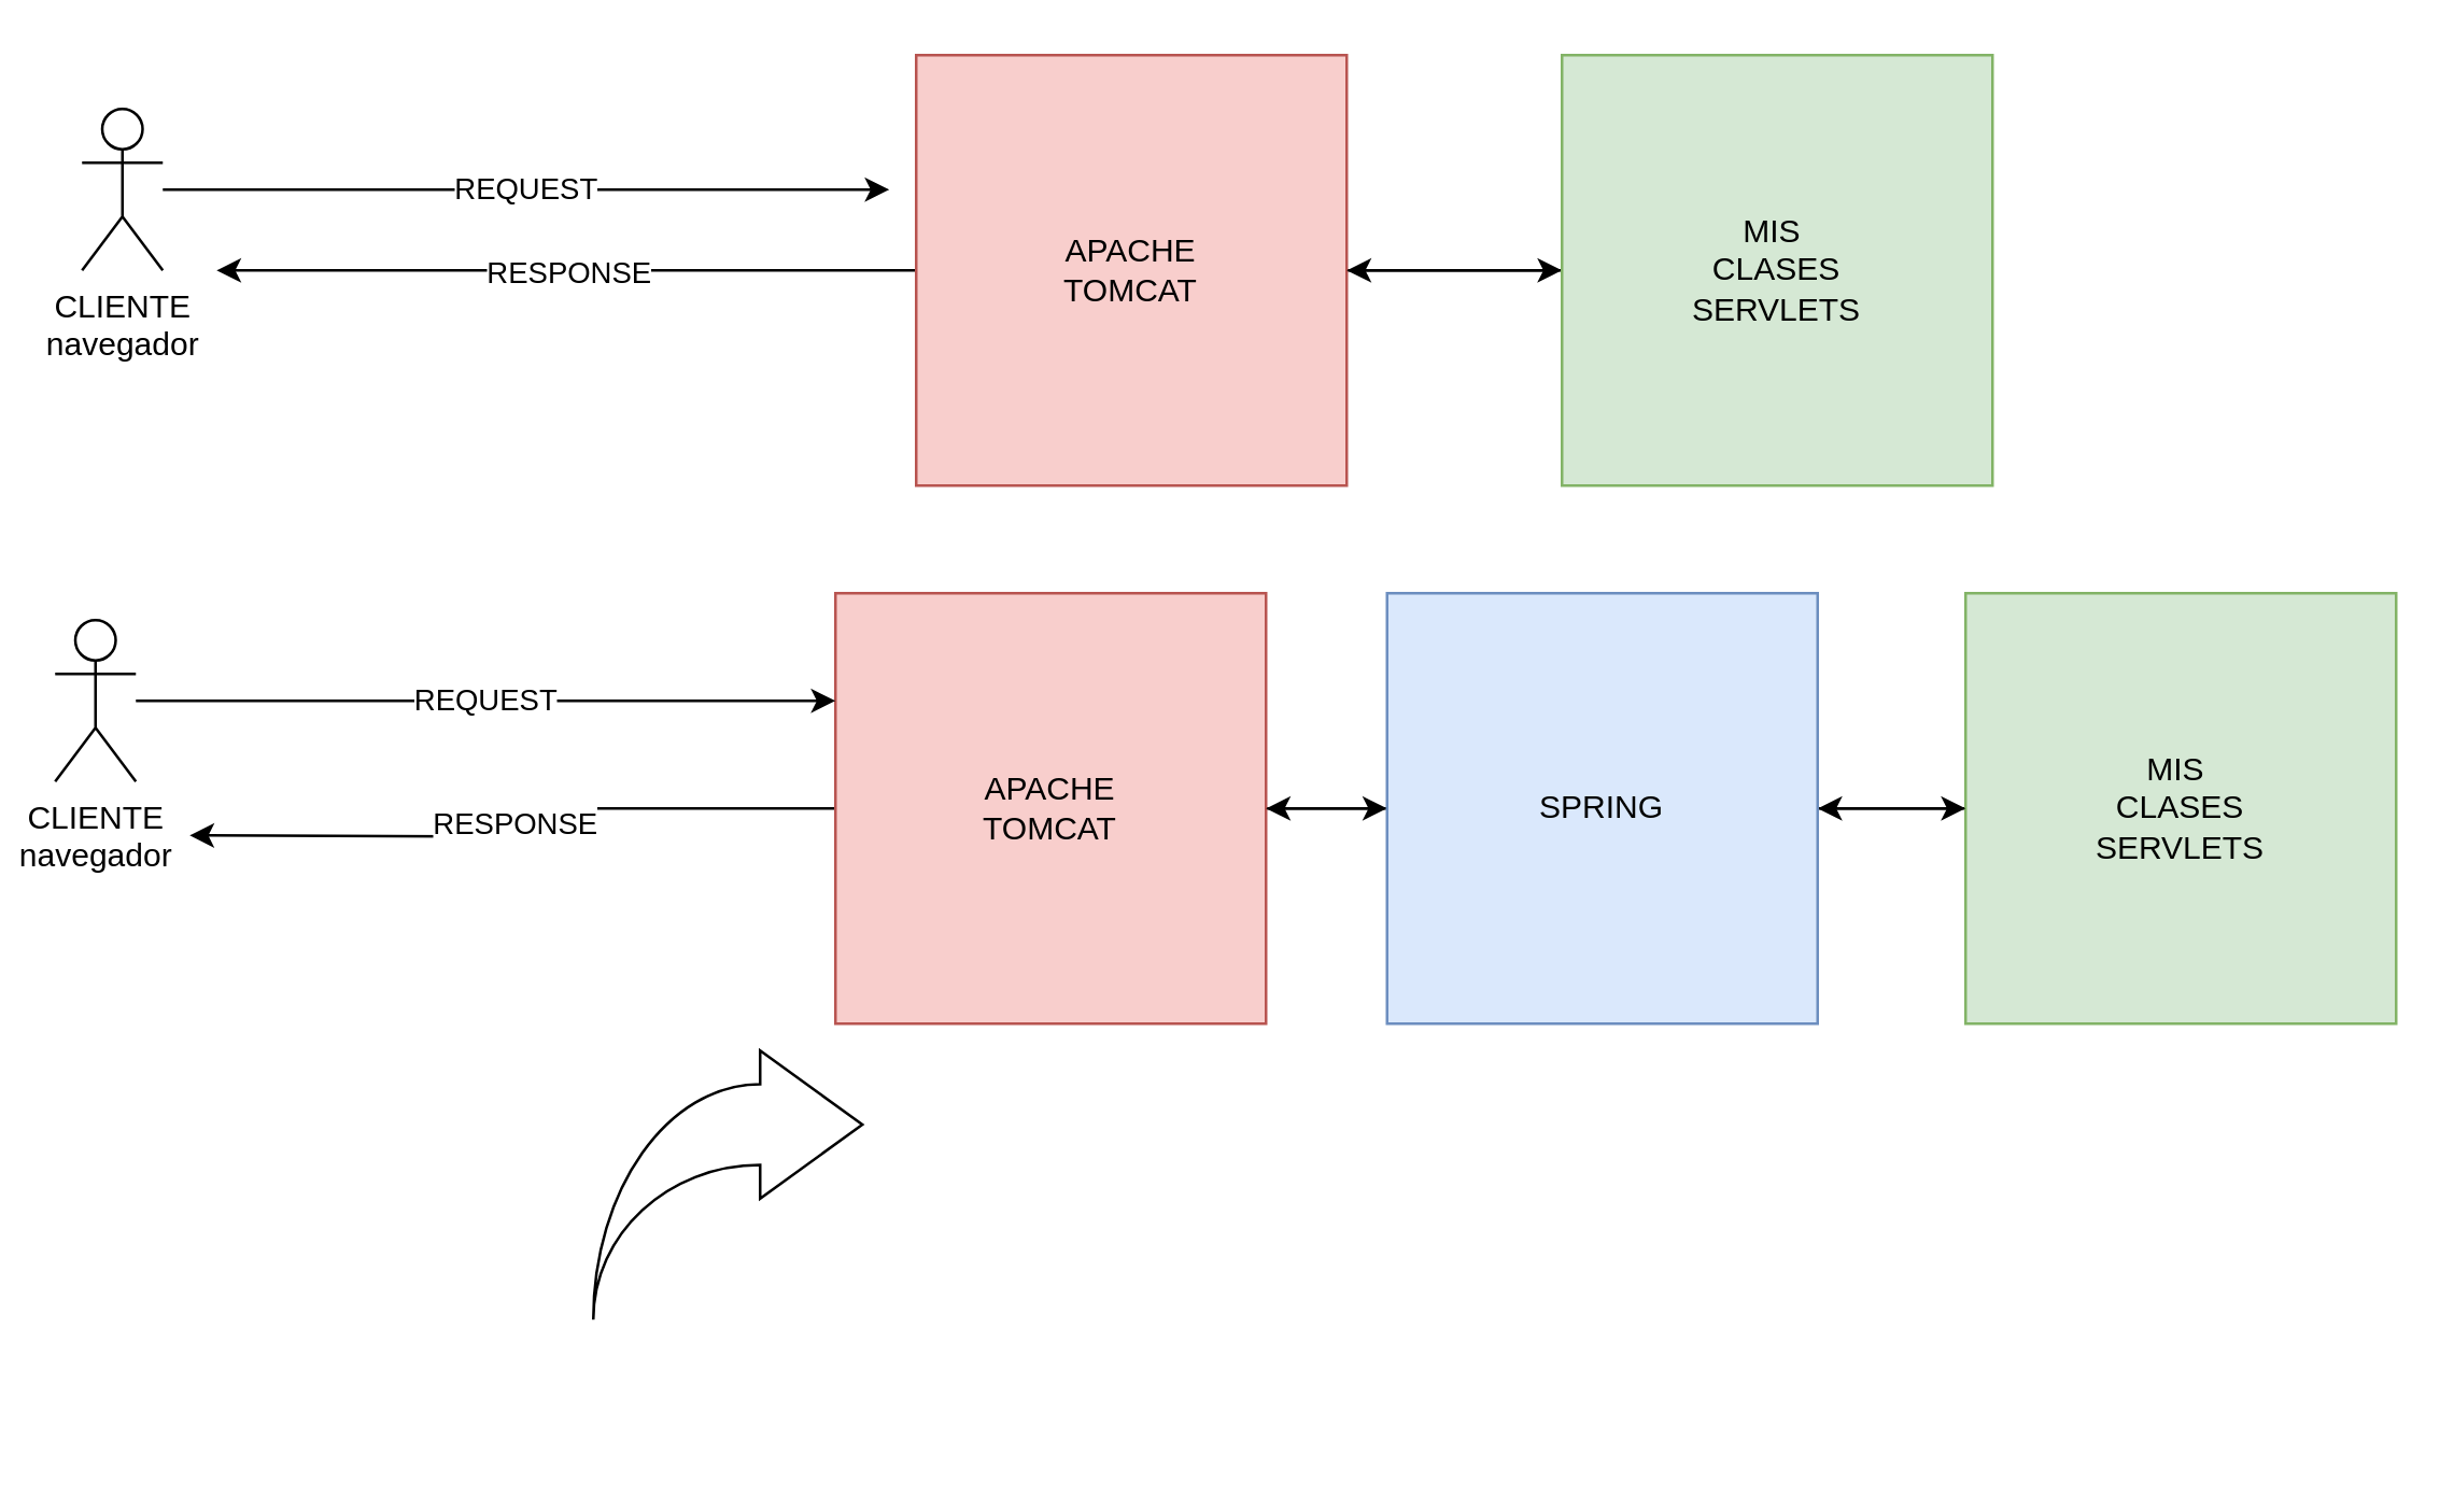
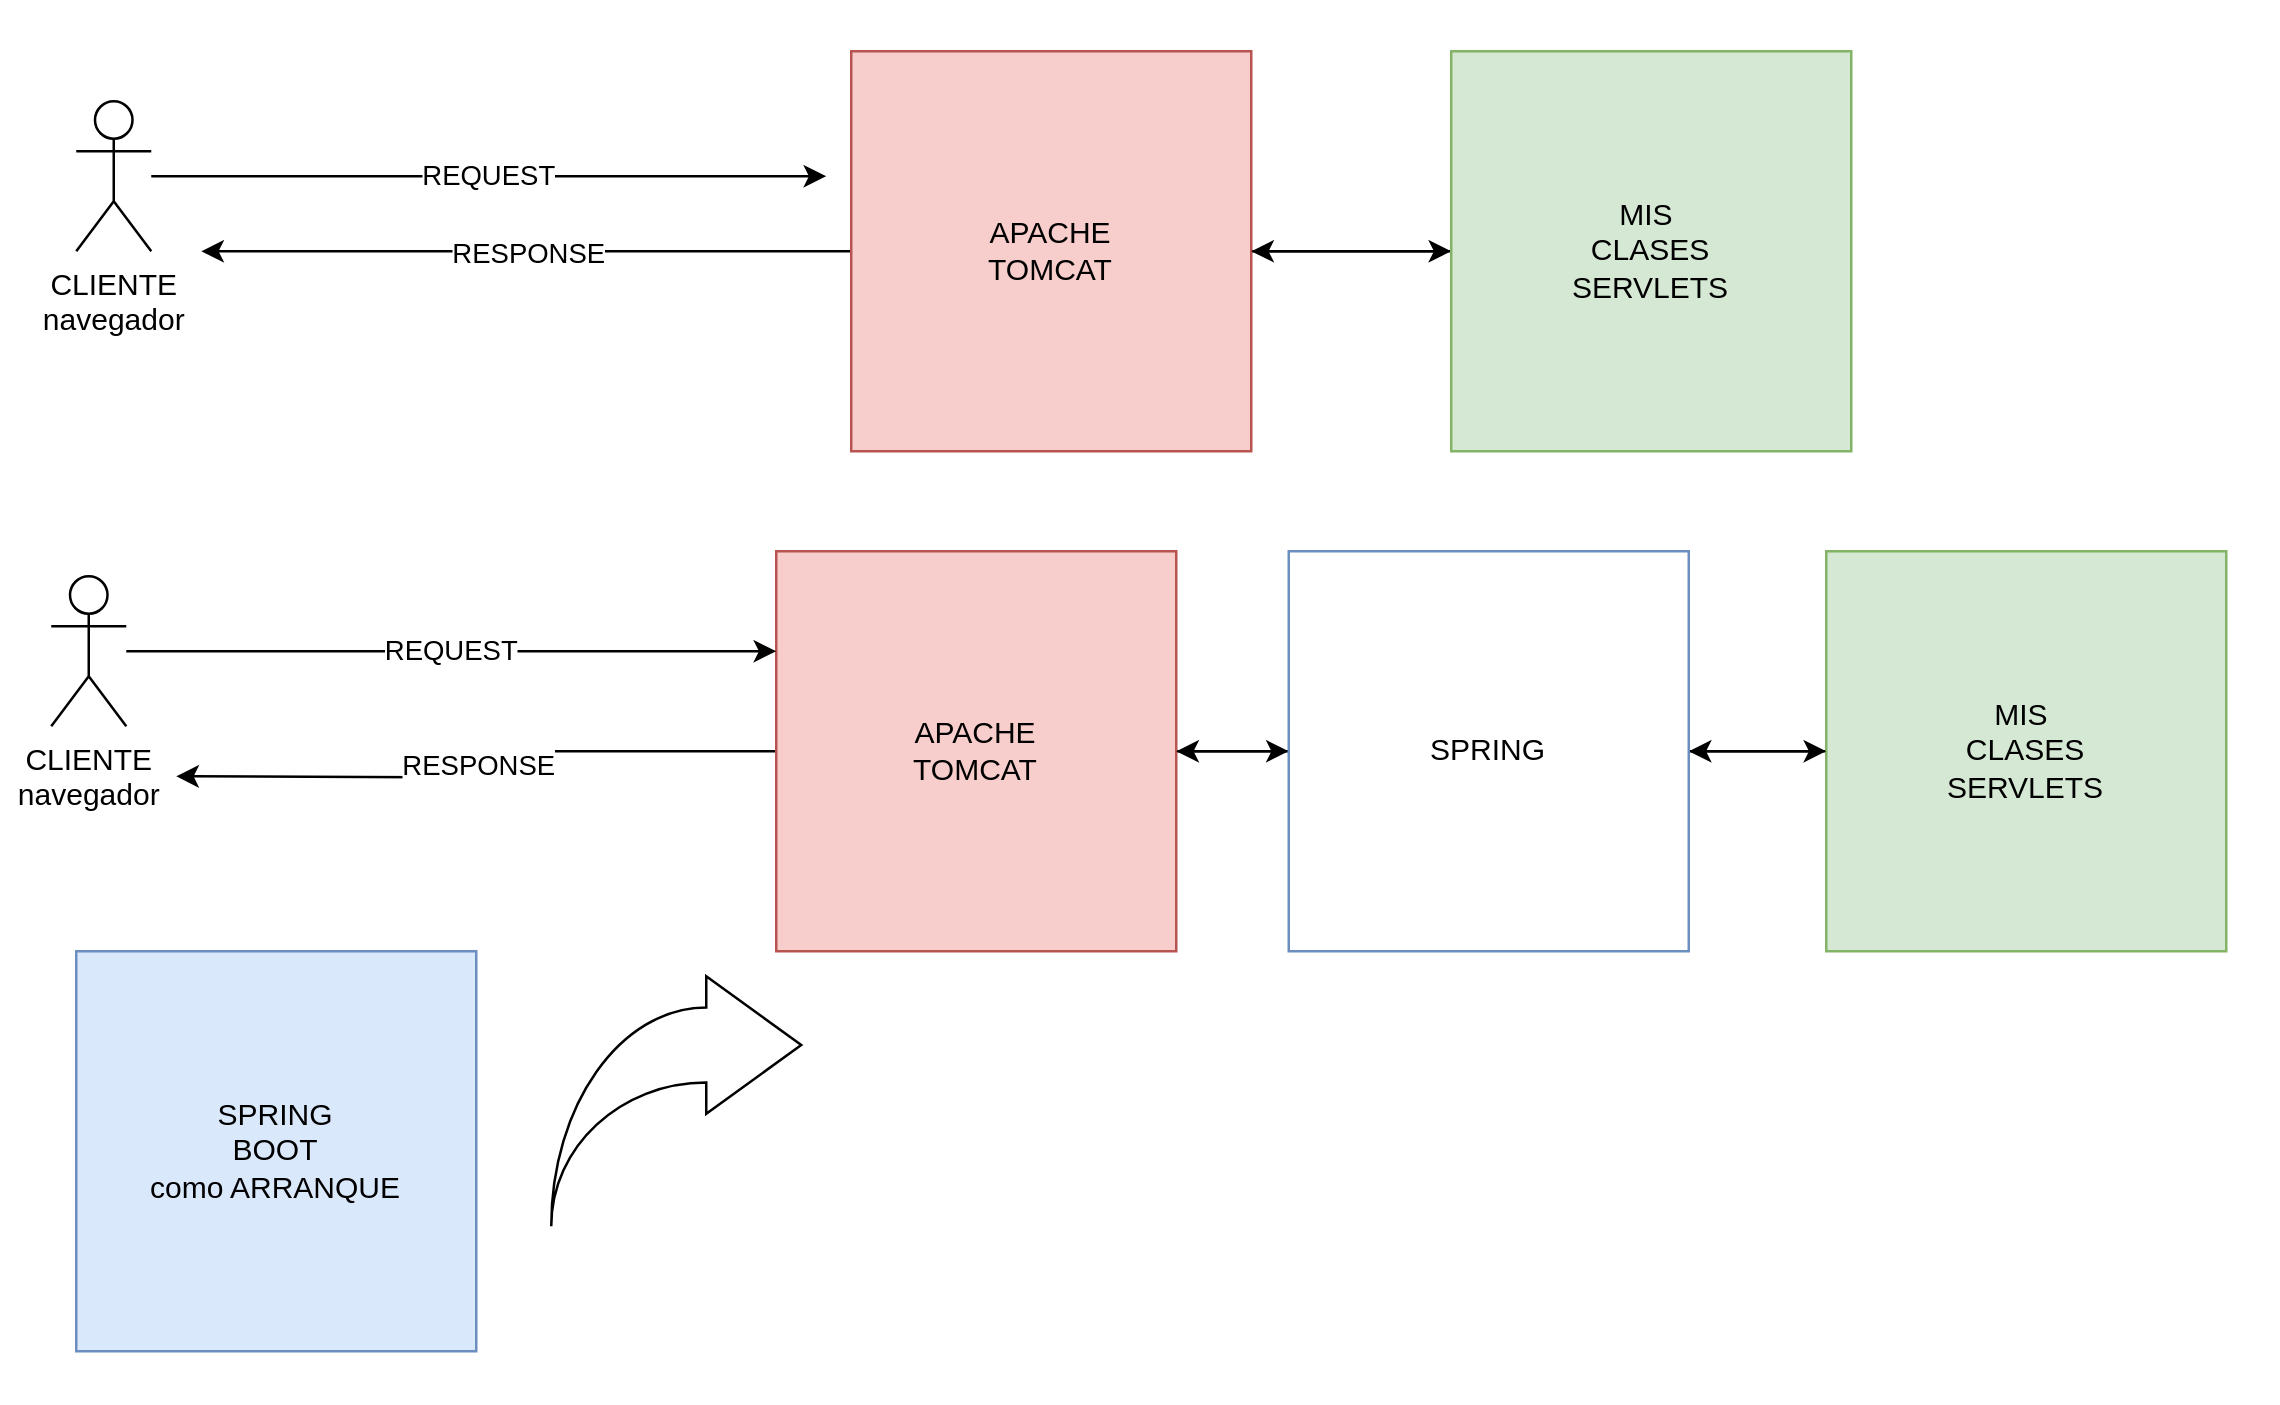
  <mxCell id="0" />
  <mxCell id="1" parent="0" />
  <mxCell id="2" value="REQUEST" style="edgeStyle=orthogonalEdgeStyle;rounded=0;orthogonalLoop=1;jettySize=auto;html=1;" edge="1" parent="1" source="3"><mxGeometry relative="1" as="geometry"><mxPoint x="330" y="70" as="targetPoint" /></mxGeometry></mxCell>
  <mxCell id="3" value="CLIENTE&lt;br&gt;navegador" style="shape=umlActor;verticalLabelPosition=bottom;verticalAlign=top;html=1;outlineConnect=0;" vertex="1" parent="1"><mxGeometry x="30" y="40" width="30" height="60" as="geometry" /></mxCell>
  <mxCell id="4" style="edgeStyle=orthogonalEdgeStyle;rounded=0;orthogonalLoop=1;jettySize=auto;html=1;entryX=0;entryY=0.5;entryDx=0;entryDy=0;" edge="1" parent="1" source="6" target="8"><mxGeometry relative="1" as="geometry" /></mxCell>
  <mxCell id="5" value="RESPONSE" style="edgeStyle=orthogonalEdgeStyle;rounded=0;orthogonalLoop=1;jettySize=auto;html=1;" edge="1" parent="1" source="6"><mxGeometry relative="1" as="geometry"><mxPoint x="80" y="100" as="targetPoint" /></mxGeometry></mxCell>
  <mxCell id="6" value="APACHE&lt;br&gt;TOMCAT" style="whiteSpace=wrap;html=1;aspect=fixed;fillColor=#f8cecc;strokeColor=#b85450;" vertex="1" parent="1"><mxGeometry x="340" y="20" width="160" height="160" as="geometry" /></mxCell>
  <mxCell id="7" style="edgeStyle=orthogonalEdgeStyle;rounded=0;orthogonalLoop=1;jettySize=auto;html=1;entryX=1;entryY=0.5;entryDx=0;entryDy=0;" edge="1" parent="1" source="8" target="6"><mxGeometry relative="1" as="geometry" /></mxCell>
  <mxCell id="8" value="MIS&amp;nbsp;&lt;br&gt;CLASES&lt;br&gt;SERVLETS" style="whiteSpace=wrap;html=1;aspect=fixed;fillColor=#d5e8d4;strokeColor=#82b366;" vertex="1" parent="1"><mxGeometry x="580" y="20" width="160" height="160" as="geometry" /></mxCell>
  <mxCell id="9" style="edgeStyle=orthogonalEdgeStyle;rounded=0;orthogonalLoop=1;jettySize=auto;html=1;entryX=0;entryY=0.5;entryDx=0;entryDy=0;" edge="1" parent="1" source="11" target="16"><mxGeometry relative="1" as="geometry" /></mxCell>
  <mxCell id="10" value="RESPONSE" style="edgeStyle=orthogonalEdgeStyle;rounded=0;orthogonalLoop=1;jettySize=auto;html=1;" edge="1" parent="1" source="11"><mxGeometry relative="1" as="geometry"><mxPoint x="70" y="310" as="targetPoint" /></mxGeometry></mxCell>
  <mxCell id="11" value="APACHE&lt;br&gt;TOMCAT" style="whiteSpace=wrap;html=1;aspect=fixed;fillColor=#f8cecc;strokeColor=#b85450;" vertex="1" parent="1"><mxGeometry x="310" y="220" width="160" height="160" as="geometry" /></mxCell>
  <mxCell id="12" style="edgeStyle=orthogonalEdgeStyle;rounded=0;orthogonalLoop=1;jettySize=auto;html=1;entryX=1;entryY=0.5;entryDx=0;entryDy=0;" edge="1" parent="1" source="13" target="16"><mxGeometry relative="1" as="geometry" /></mxCell>
  <mxCell id="13" value="MIS&amp;nbsp;&lt;br&gt;CLASES&lt;br&gt;SERVLETS" style="whiteSpace=wrap;html=1;aspect=fixed;fillColor=#d5e8d4;strokeColor=#82b366;" vertex="1" parent="1"><mxGeometry x="730" y="220" width="160" height="160" as="geometry" /></mxCell>
  <mxCell id="14" style="edgeStyle=orthogonalEdgeStyle;rounded=0;orthogonalLoop=1;jettySize=auto;html=1;" edge="1" parent="1" source="16" target="13"><mxGeometry relative="1" as="geometry" /></mxCell>
  <mxCell id="15" style="edgeStyle=orthogonalEdgeStyle;rounded=0;orthogonalLoop=1;jettySize=auto;html=1;entryX=1;entryY=0.5;entryDx=0;entryDy=0;" edge="1" parent="1" source="16" target="11"><mxGeometry relative="1" as="geometry" /></mxCell>
- <mxCell id="16" value="SPRING" style="whiteSpace=wrap;html=1;aspect=fixed;fillColor=#dae8fc;strokeColor=#6c8ebf;" vertex="1" parent="1"><mxGeometry x="515" y="220" width="160" height="160" as="geometry" /></mxCell>
+ <mxCell id="16" value="SPRING" style="whiteSpace=wrap;html=1;aspect=fixed;fillColor=#ffffff;strokeColor=#6c8ebf;" vertex="1" parent="1"><mxGeometry x="515" y="220" width="160" height="160" as="geometry" /></mxCell>
  <mxCell id="17" value="REQUEST" style="edgeStyle=orthogonalEdgeStyle;rounded=0;orthogonalLoop=1;jettySize=auto;html=1;entryX=0;entryY=0.25;entryDx=0;entryDy=0;" edge="1" parent="1" source="18" target="11"><mxGeometry relative="1" as="geometry" /></mxCell>
  <mxCell id="18" value="CLIENTE&lt;br&gt;navegador" style="shape=umlActor;verticalLabelPosition=bottom;verticalAlign=top;html=1;outlineConnect=0;" vertex="1" parent="1"><mxGeometry x="20" y="230" width="30" height="60" as="geometry" /></mxCell>
+ <mxCell id="19" value="SPRING&lt;br&gt;BOOT&lt;br&gt;como ARRANQUE" style="whiteSpace=wrap;html=1;aspect=fixed;fillColor=#dae8fc;strokeColor=#6c8ebf;" vertex="1" parent="1"><mxGeometry x="30" y="380" width="160" height="160" as="geometry" /></mxCell>
  <mxCell id="20" value="" style="html=1;shadow=0;dashed=0;align=center;verticalAlign=middle;shape=mxgraph.arrows2.jumpInArrow;dy=15;dx=38;arrowHead=55;" vertex="1" parent="1"><mxGeometry x="220" y="390" width="100" height="100" as="geometry" /></mxCell>
